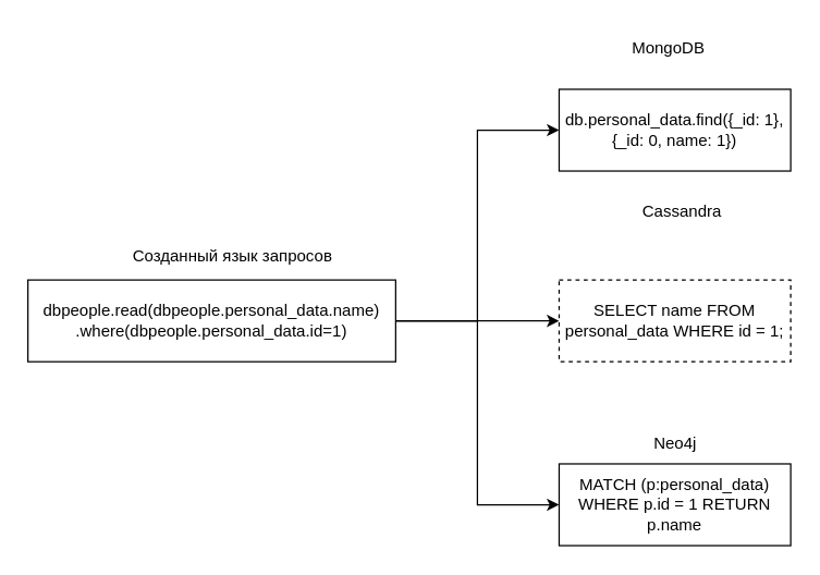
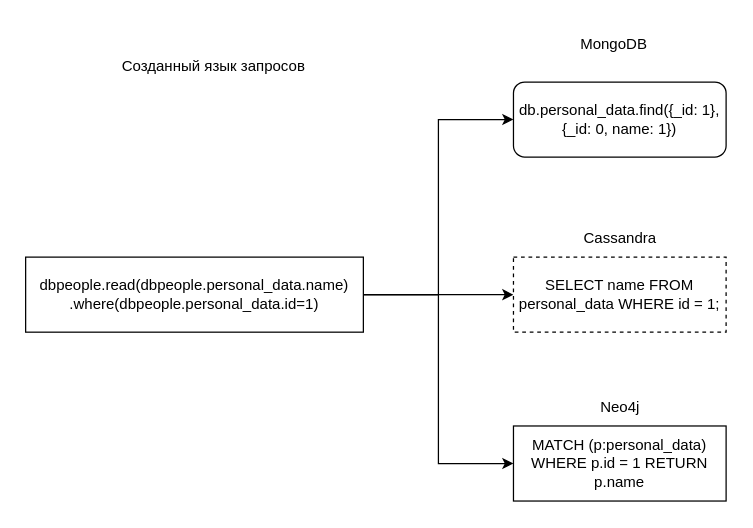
  <mxCell id="0" />
  <mxCell id="1" parent="0" />
  <mxCell id="2" style="edgeStyle=orthogonalEdgeStyle;rounded=0;orthogonalLoop=1;jettySize=auto;html=1;entryX=0;entryY=0.5;entryDx=0;entryDy=0;" parent="1" source="5" target="6" edge="1"><mxGeometry relative="1" as="geometry" /></mxCell>
  <mxCell id="3" style="edgeStyle=orthogonalEdgeStyle;rounded=0;orthogonalLoop=1;jettySize=auto;html=1;entryX=0;entryY=0.5;entryDx=0;entryDy=0;" parent="1" source="5" target="7" edge="1"><mxGeometry relative="1" as="geometry" /></mxCell>
  <mxCell id="4" style="edgeStyle=orthogonalEdgeStyle;rounded=0;orthogonalLoop=1;jettySize=auto;html=1;entryX=0;entryY=0.5;entryDx=0;entryDy=0;" parent="1" source="5" target="8" edge="1"><mxGeometry relative="1" as="geometry" /></mxCell>
  <mxCell id="5" value="dbpeople.read(dbpeople.personal_data.name)&lt;br&gt;.where(dbpeople.personal_data.id=1)" style="rounded=0;whiteSpace=wrap;html=1;" parent="1" vertex="1"><mxGeometry x="20" y="205" width="270" height="60" as="geometry" /></mxCell>
- <mxCell id="6" value="db.personal_data.find({_id: 1},{_id: 0, name: 1})" style="rounded=0;whiteSpace=wrap;html=1;" parent="1" vertex="1"><mxGeometry x="410" y="65" width="170" height="60" as="geometry" /></mxCell>
+ <mxCell id="6" value="db.personal_data.find({_id: 1},{_id: 0, name: 1})" style="whiteSpace=wrap;html=1;rounded=1;" parent="1" vertex="1"><mxGeometry x="410" y="65" width="170" height="60" as="geometry" /></mxCell>
  <mxCell id="7" value="SELECT name FROM personal_data WHERE id = 1;" style="rounded=0;whiteSpace=wrap;html=1;dashed=1;" parent="1" vertex="1"><mxGeometry x="410" y="205" width="170" height="60" as="geometry" /></mxCell>
  <mxCell id="8" value="MATCH (p:personal_data) WHERE p.id = 1 RETURN p.name" style="rounded=0;whiteSpace=wrap;html=1;" parent="1" vertex="1"><mxGeometry x="410" y="340" width="170" height="60" as="geometry" /></mxCell>
  <mxCell id="9" value="MongoDB" style="text;html=1;align=center;verticalAlign=middle;resizable=0;points=[];autosize=1;strokeColor=none;fillColor=none;" vertex="1" parent="1"><mxGeometry x="450" y="20" width="80" height="30" as="geometry" /></mxCell>
- <mxCell id="10" value="Cassandra" style="text;html=1;align=center;verticalAlign=middle;resizable=0;points=[];autosize=1;strokeColor=none;fillColor=none;" vertex="1" parent="1"><mxGeometry x="460" y="140" width="80" height="30" as="geometry" /></mxCell>
+ <mxCell id="10" value="Cassandra" style="text;html=1;align=center;verticalAlign=middle;resizable=0;points=[];autosize=1;strokeColor=none;fillColor=none;" vertex="1" parent="1"><mxGeometry x="455" y="175" width="80" height="30" as="geometry" /></mxCell>
  <mxCell id="11" value="Neo4j" style="text;html=1;align=center;verticalAlign=middle;resizable=0;points=[];autosize=1;strokeColor=none;fillColor=none;" vertex="1" parent="1"><mxGeometry x="470" y="310" width="50" height="30" as="geometry" /></mxCell>
- <mxCell id="12" value="Созданный язык запросов" style="text;html=1;align=center;verticalAlign=middle;resizable=0;points=[];autosize=1;strokeColor=none;fillColor=none;" vertex="1" parent="1"><mxGeometry x="85" y="173" width="170" height="30" as="geometry" /></mxCell>
+ <mxCell id="12" value="Созданный язык запросов" style="text;html=1;align=center;verticalAlign=middle;resizable=0;points=[];autosize=1;strokeColor=none;fillColor=none;" vertex="1" parent="1"><mxGeometry x="85" y="38" width="170" height="30" as="geometry" /></mxCell>
